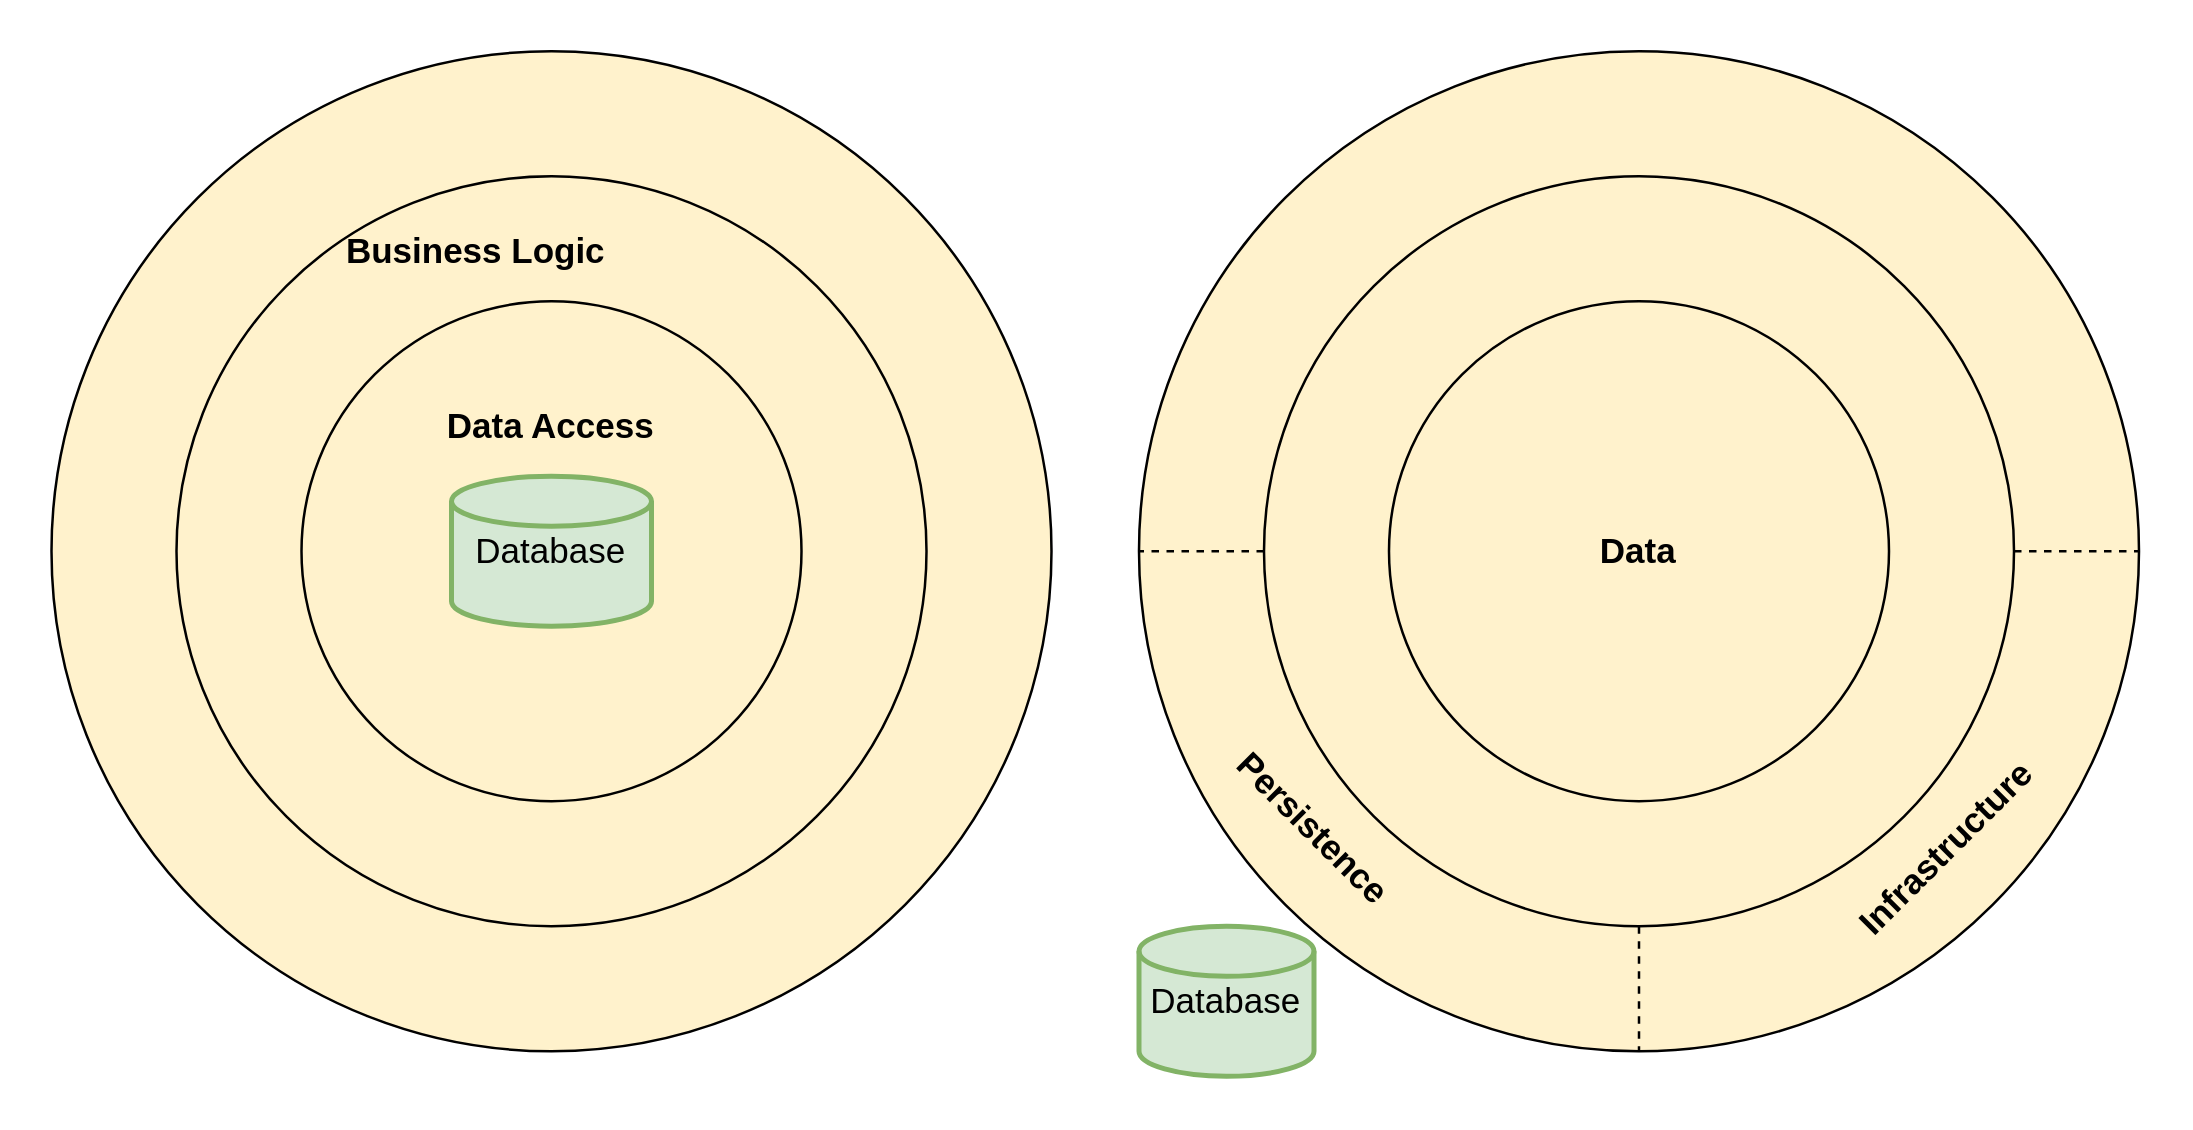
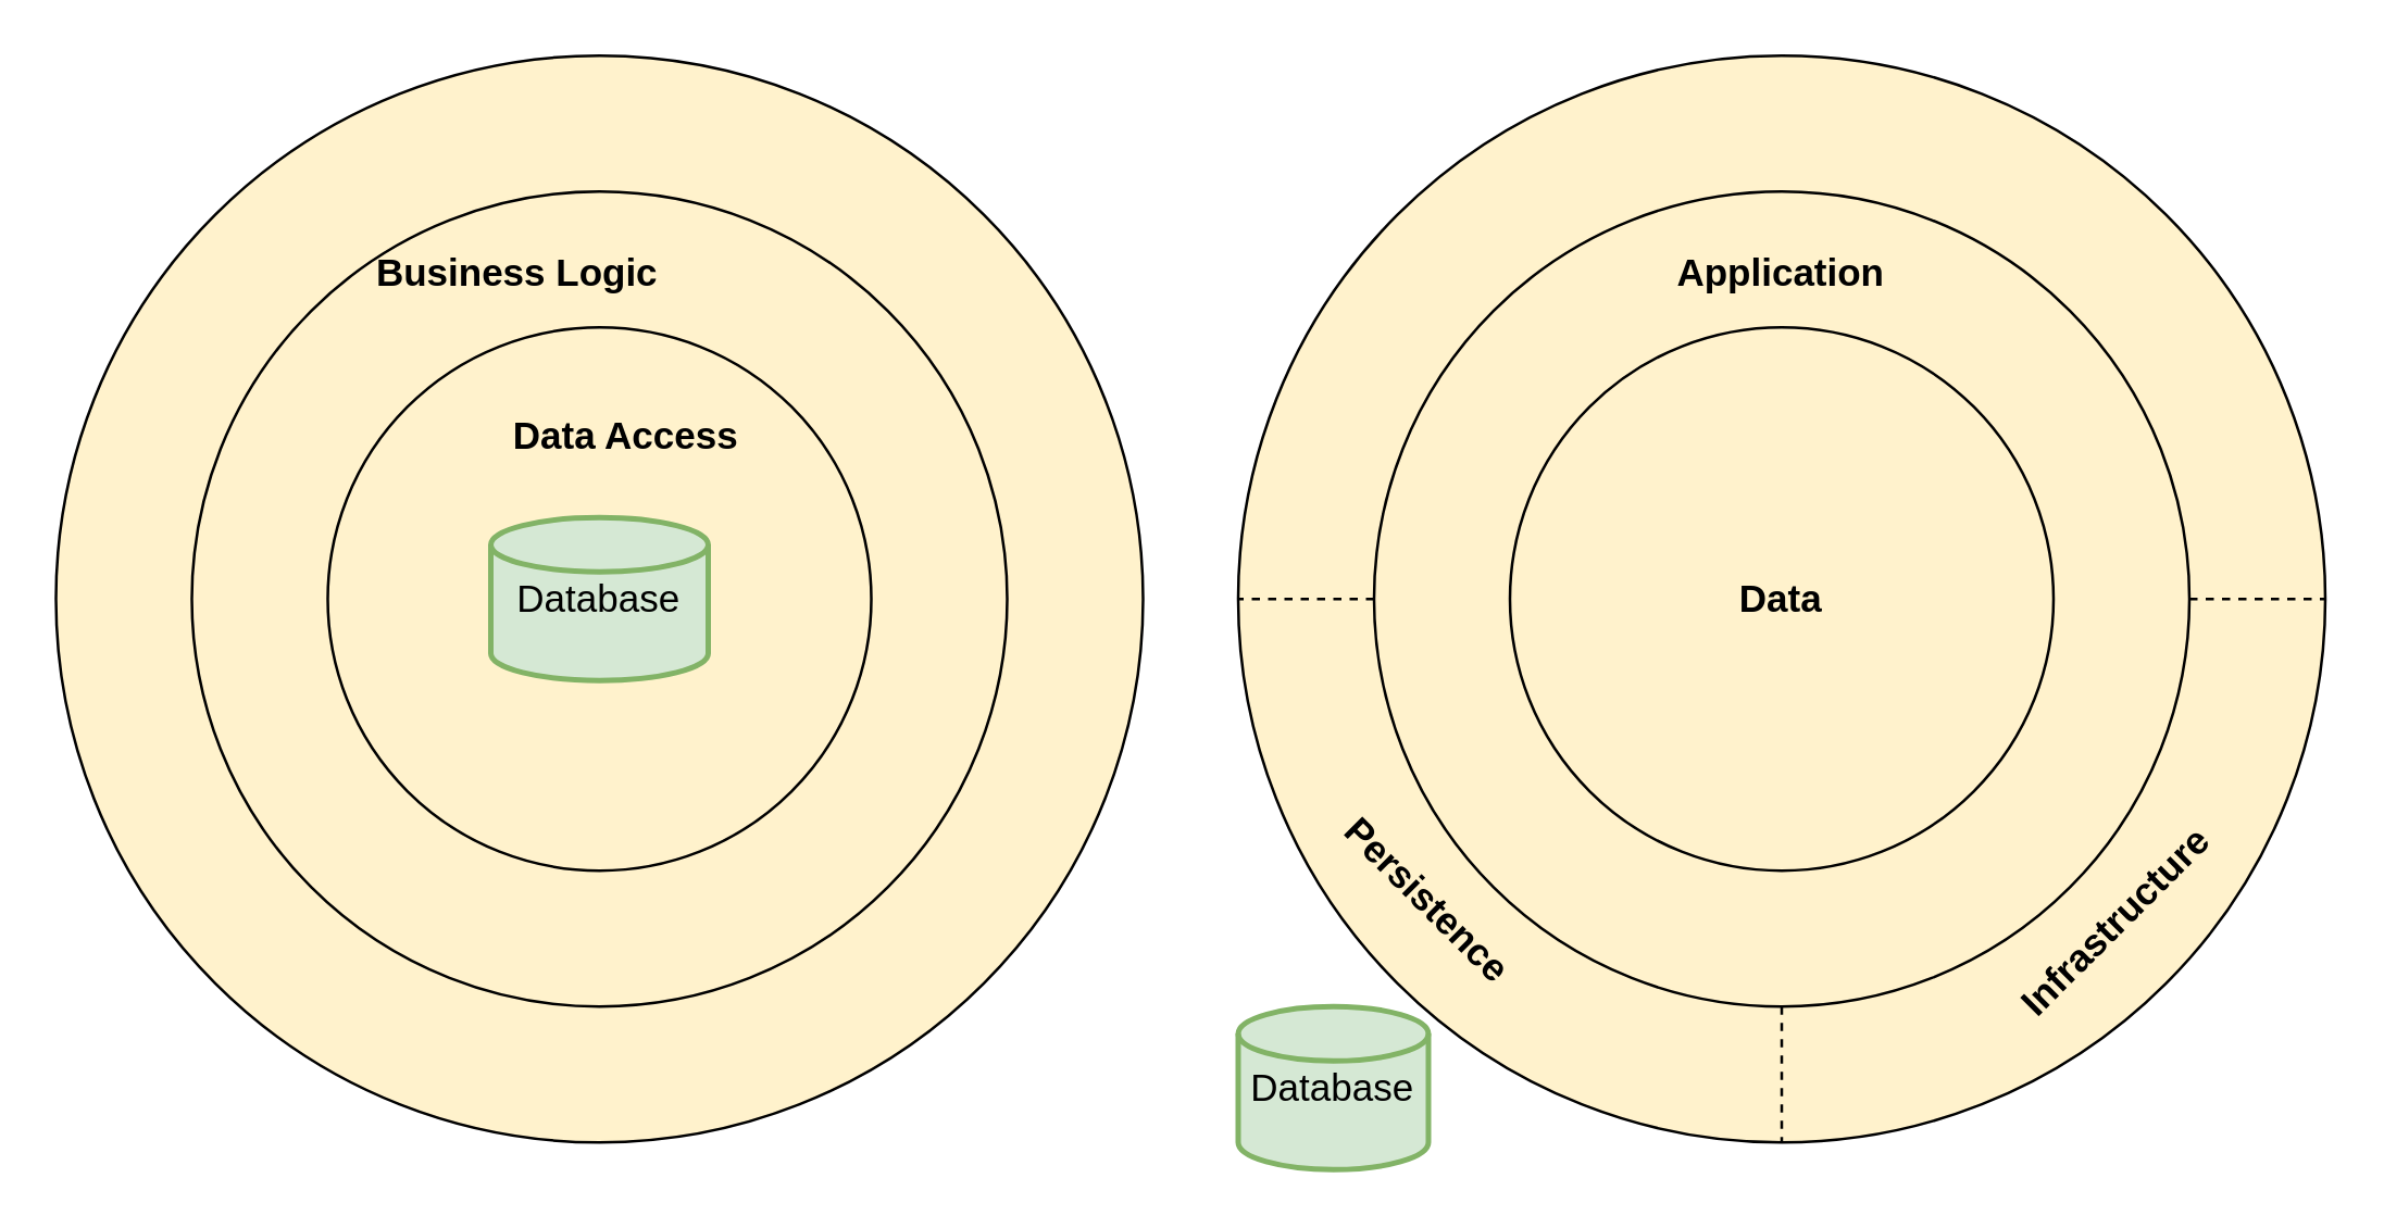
  <mxCell id="0" />
  <mxCell id="1" parent="0" />
  <mxCell id="2" value="" style="ellipse;whiteSpace=wrap;html=1;aspect=fixed;fillColor=#FFF2CC;" vertex="1" parent="1"><mxGeometry x="20" y="20" width="400" height="400" as="geometry" /></mxCell>
  <mxCell id="3" value="" style="ellipse;whiteSpace=wrap;html=1;aspect=fixed;fillColor=#FFF2CC;" vertex="1" parent="1"><mxGeometry x="70" y="70" width="300" height="300" as="geometry" /></mxCell>
  <mxCell id="4" value="" style="ellipse;whiteSpace=wrap;html=1;aspect=fixed;fillColor=#FFF2CC;" vertex="1" parent="1"><mxGeometry x="120" y="120" width="200" height="200" as="geometry" /></mxCell>
  <mxCell id="5" value="Database" style="strokeWidth=2;html=1;shape=mxgraph.flowchart.database;whiteSpace=wrap;fillColor=#d5e8d4;fontSize=14;strokeColor=#82b366;" vertex="1" parent="1"><mxGeometry x="180" y="190" width="80" height="60" as="geometry" /></mxCell>
- <mxCell id="6" value="Data Access" style="text;html=1;strokeColor=none;fillColor=none;align=center;verticalAlign=middle;whiteSpace=wrap;rounded=0;fontStyle=1;fontSize=14;" vertex="1" parent="1"><mxGeometry x="170" y="160" width="100" height="20" as="geometry" /></mxCell>
+ <mxCell id="6" value="Data Access" style="text;html=1;strokeColor=none;fillColor=none;align=center;verticalAlign=middle;whiteSpace=wrap;rounded=0;fontStyle=1;fontSize=14;" vertex="1" parent="1"><mxGeometry x="180" y="150" width="100" height="20" as="geometry" /></mxCell>
  <mxCell id="7" value="Business Logic" style="text;html=1;strokeColor=none;fillColor=none;align=center;verticalAlign=middle;whiteSpace=wrap;rounded=0;fontStyle=1;fontSize=14;" vertex="1" parent="1"><mxGeometry x="130" y="90" width="120" height="20" as="geometry" /></mxCell>
  <mxCell id="8" value="" style="ellipse;whiteSpace=wrap;html=1;aspect=fixed;fillColor=#FFF2CC;" vertex="1" parent="1"><mxGeometry x="455" y="20" width="400" height="400" as="geometry" /></mxCell>
  <mxCell id="9" style="rounded=0;orthogonalLoop=1;jettySize=auto;html=1;exitX=0;exitY=0.5;exitDx=0;exitDy=0;endArrow=none;endFill=0;dashed=1;" edge="1" parent="1" source="12"><mxGeometry relative="1" as="geometry"><mxPoint x="455" y="220" as="targetPoint" /></mxGeometry></mxCell>
  <mxCell id="10" style="edgeStyle=none;rounded=0;orthogonalLoop=1;jettySize=auto;html=1;exitX=0.5;exitY=1;exitDx=0;exitDy=0;dashed=1;endArrow=none;endFill=0;" edge="1" parent="1" source="12" target="8"><mxGeometry relative="1" as="geometry" /></mxCell>
  <mxCell id="11" style="edgeStyle=none;rounded=0;orthogonalLoop=1;jettySize=auto;html=1;exitX=1;exitY=0.5;exitDx=0;exitDy=0;dashed=1;endArrow=none;endFill=0;" edge="1" parent="1" source="12" target="8"><mxGeometry relative="1" as="geometry" /></mxCell>
  <mxCell id="12" value="" style="ellipse;whiteSpace=wrap;html=1;aspect=fixed;fillColor=#FFF2CC;" vertex="1" parent="1"><mxGeometry x="505" y="70" width="300" height="300" as="geometry" /></mxCell>
  <mxCell id="13" value="Data" style="ellipse;whiteSpace=wrap;html=1;aspect=fixed;fillColor=#FFF2CC;fontStyle=1;fontSize=14;" vertex="1" parent="1"><mxGeometry x="555" y="120" width="200" height="200" as="geometry" /></mxCell>
+ <mxCell id="14" value="Application" style="text;html=1;strokeColor=none;fillColor=none;align=center;verticalAlign=middle;whiteSpace=wrap;rounded=0;fontStyle=1;fontSize=14;" vertex="1" parent="1"><mxGeometry x="595" y="90" width="120" height="20" as="geometry" /></mxCell>
  <mxCell id="15" value="Database" style="strokeWidth=2;html=1;shape=mxgraph.flowchart.database;whiteSpace=wrap;fillColor=#d5e8d4;fontSize=14;strokeColor=#82b366;" vertex="1" parent="1"><mxGeometry x="455" y="370" width="70" height="60" as="geometry" /></mxCell>
  <mxCell id="16" value="Persistence" style="text;html=1;strokeColor=none;fillColor=none;align=center;verticalAlign=middle;whiteSpace=wrap;rounded=0;rotation=45;fontStyle=1;fontSize=14;" vertex="1" parent="1"><mxGeometry x="505" y="321" width="40" height="20" as="geometry" /></mxCell>
  <mxCell id="17" value="Infrastructure" style="text;html=1;strokeColor=none;fillColor=none;align=center;verticalAlign=middle;whiteSpace=wrap;rounded=0;rotation=315;fontStyle=1;fontSize=14;" vertex="1" parent="1"><mxGeometry x="758" y="329" width="40" height="20" as="geometry" /></mxCell>
